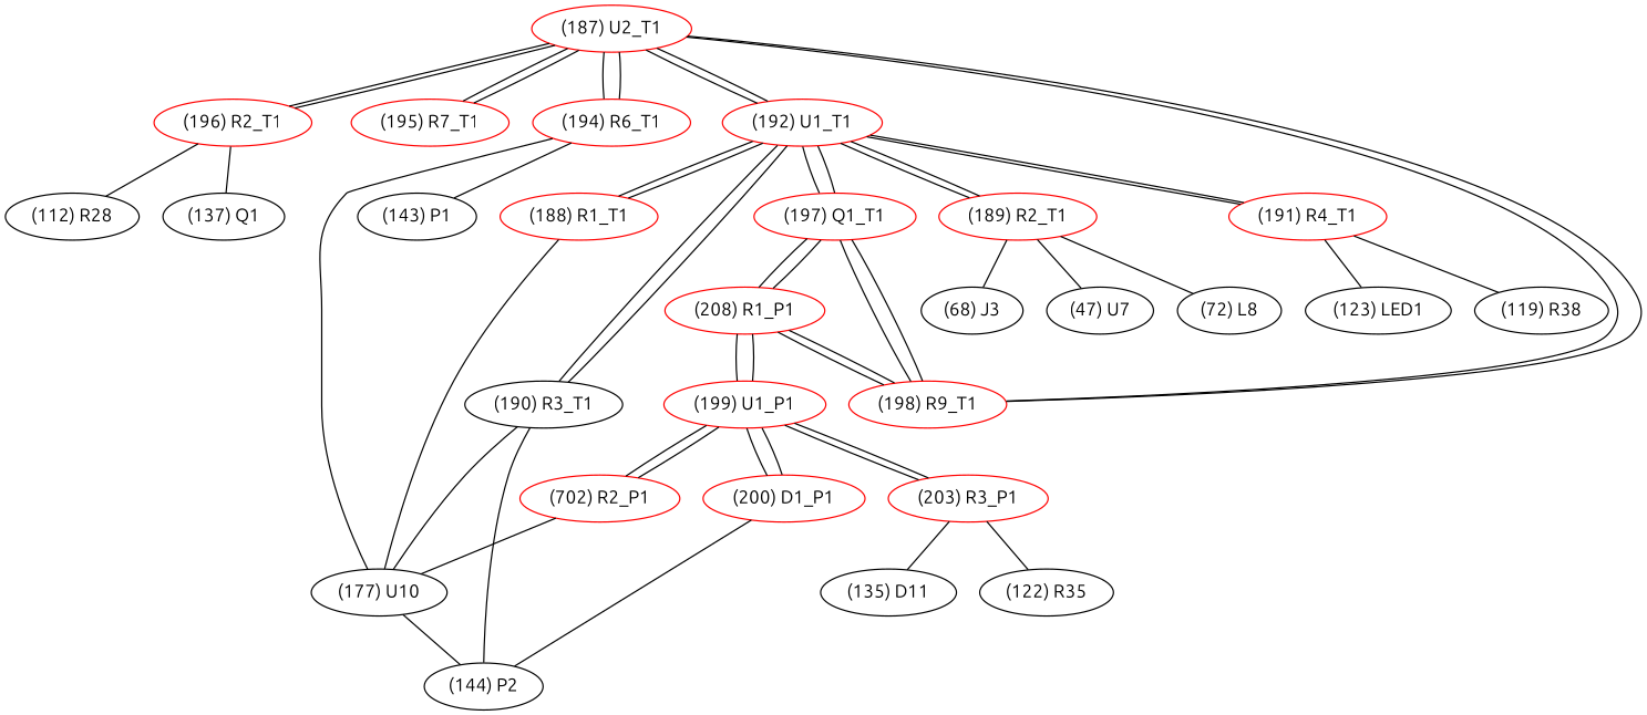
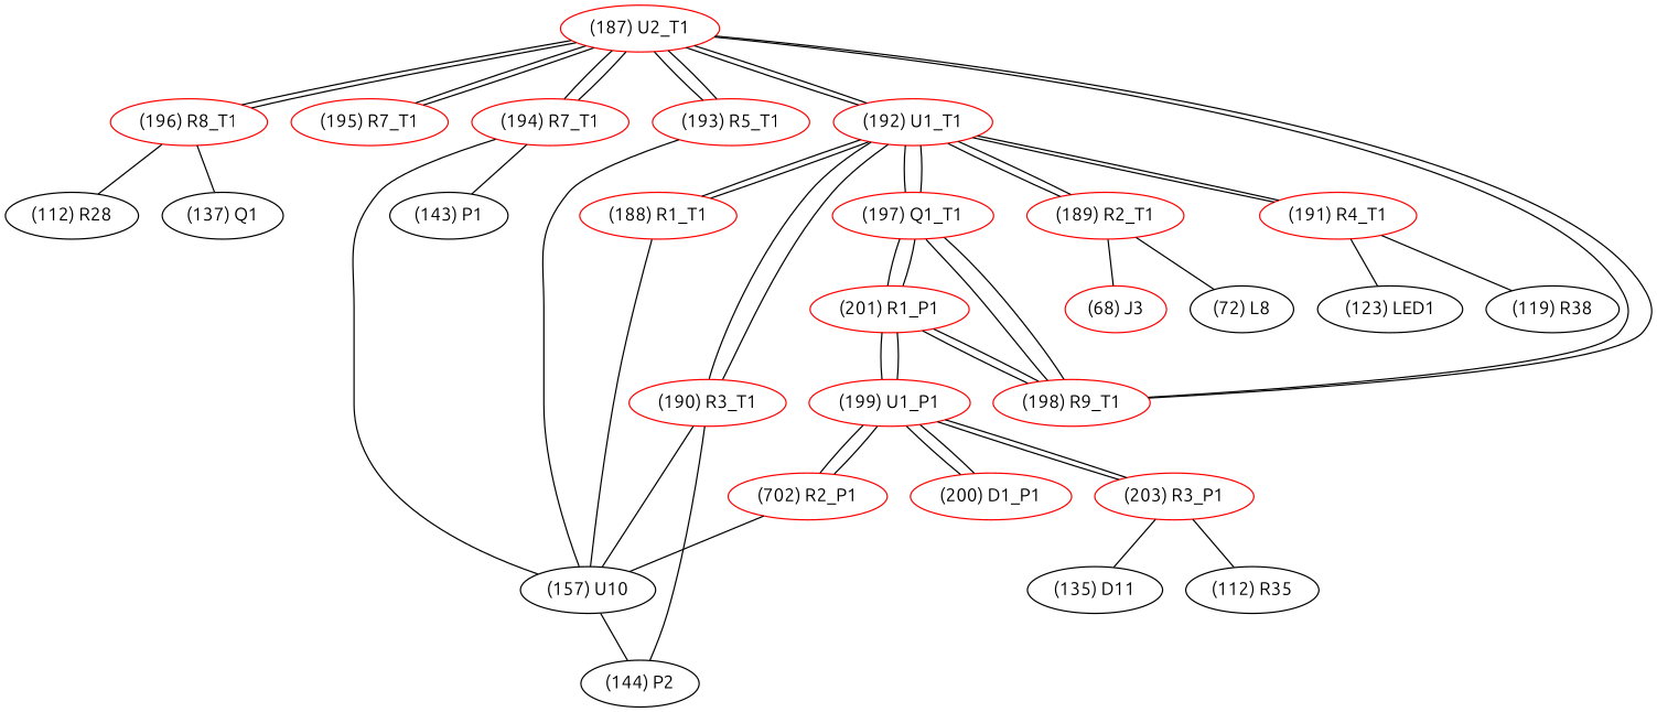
  graph {
    fontname=Ubuntu
    node [color=red fontname=Ubuntu]
    edge [fontname=Ubuntu]
    n1 [label="(187) U2_T1"]
-   n2 [label="(196) R2_T1"]
+   n2 [label="(196) R8_T1"]
    n3 [label="(195) R7_T1"]
-   n4 [label="(194) R6_T1"]
+   n4 [label="(194) R7_T1"]
+   n5 [label="(193) R5_T1"]
    n6 [label="(192) U1_T1"]
    n7 [label="(198) R9_T1"]
    n8 [label="(112) R28" color=""]
    n9 [label="(137) Q1" color=""]
-   n10 [label="(177) U10" color=""]
+   n10 [label="(157) U10" color=""]
    n11 [label="(143) P1" color=""]
    n12 [label="(188) R1_T1"]
    n13 [label="(189) R2_T1"]
-   n14 [color=black label="(190) R3_T1"]
+   n14 [label="(190) R3_T1"]
    n15 [label="(191) R4_T1"]
    n16 [label="(197) Q1_T1"]
-   n17 [label="(208) R1_P1"]
+   n17 [label="(201) R1_P1"]
    n18 [label="(144) P2" color=""]
-   n19 [label="(68) J3" color=""]
-   n20 [label="(47) U7" color=""]
+   n19 [label="(68) J3"]
    n21 [label="(72) L8" color=""]
    n22 [label="(123) LED1" color=""]
    n23 [label="(119) R38" color=""]
    n24 [label="(199) U1_P1"]
    n25 [label="(200) D1_P1"]
    n26 [label="(702) R2_P1"]
    n27 [label="(203) R3_P1"]
    n28 [label="(135) D11" color=""]
-   n29 [label="(122) R35" color=""]
+   n29 [label="(112) R35" color=""]
    n1 -- n2
    n1 -- n3
    n1 -- n4
+   n1 -- n5
    n1 -- n6
    n1 -- n7
    n2 -- n1
    n2 -- n8
    n2 -- n9
    n3 -- n1
    n4 -- n1
    n4 -- n10
    n4 -- n11
+   n5 -- n1
+   n5 -- n10
    n6 -- n1
    n6 -- n12
    n6 -- n13
    n6 -- n14
    n6 -- n15
    n6 -- n16
    n7 -- n1
    n7 -- n16
    n7 -- n17
    n10 -- n18
    n12 -- n6
    n12 -- n10
    n13 -- n6
    n13 -- n19
-   n13 -- n20
    n13 -- n21
    n14 -- n6
    n14 -- n10
    n14 -- n18
    n15 -- n6
    n15 -- n22
    n15 -- n23
    n16 -- n6
    n16 -- n7
    n16 -- n17
    n17 -- n7
    n17 -- n16
    n17 -- n24
    n24 -- n17
    n24 -- n25
    n24 -- n26
    n24 -- n27
-   n25 -- n18
    n25 -- n24
    n26 -- n10
    n26 -- n24
    n27 -- n24
    n27 -- n28
    n27 -- n29
  }
